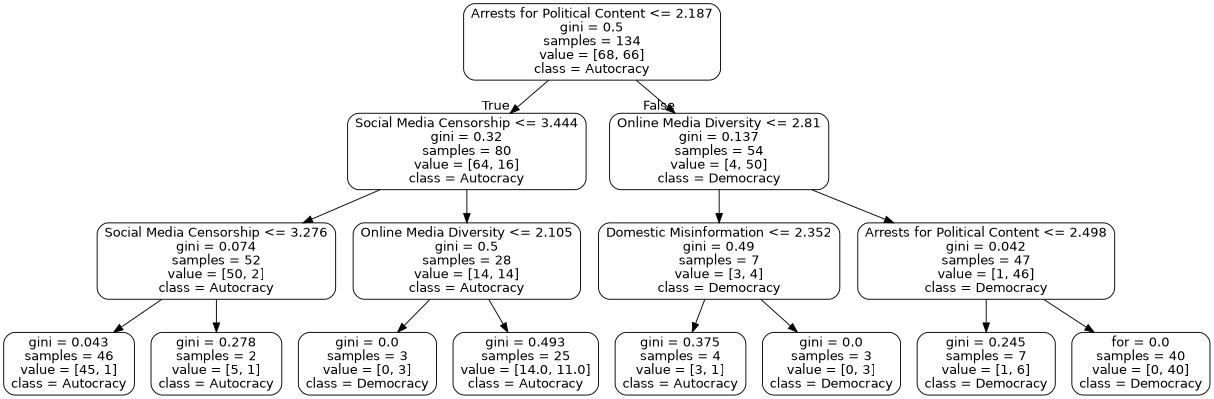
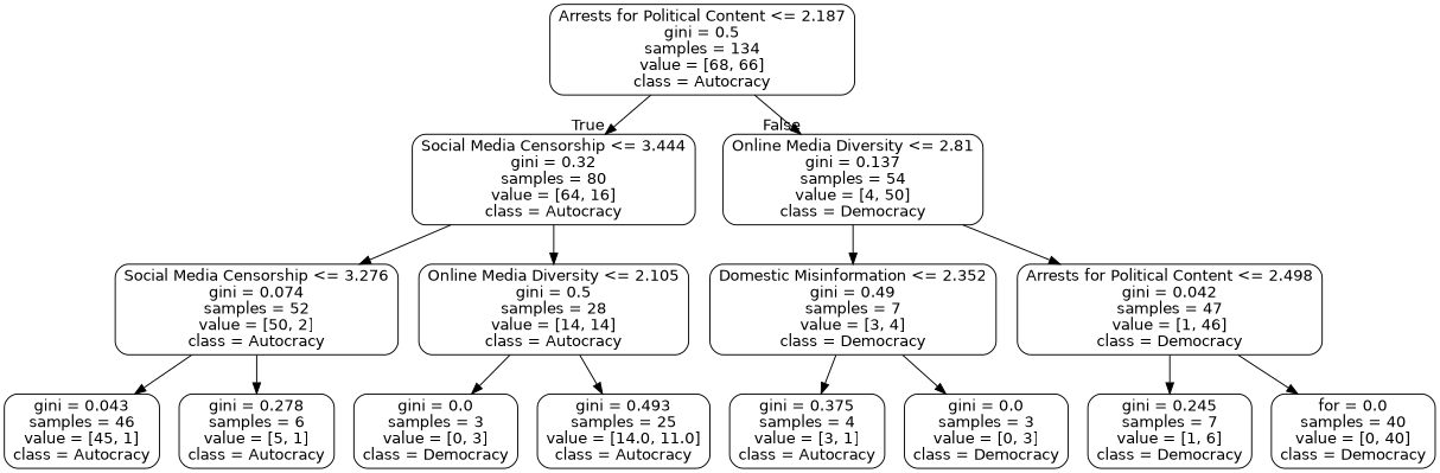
  digraph {
    node [color=black fontname=helvetica shape=box style=rounded]
    edge [fontname=helvetica]
    n1 [label="Arrests for Political Content <= 2.187\ngini = 0.5\nsamples = 134\nvalue = [68, 66]\nclass = Autocracy"]
    n2 [label="Social Media Censorship <= 3.444\ngini = 0.32\nsamples = 80\nvalue = [64, 16]\nclass = Autocracy"]
    n3 [label="Online Media Diversity <= 2.81\ngini = 0.137\nsamples = 54\nvalue = [4, 50]\nclass = Democracy"]
    n4 [label="Social Media Censorship <= 3.276\ngini = 0.074\nsamples = 52\nvalue = [50, 2]\nclass = Autocracy"]
    n5 [label="Online Media Diversity <= 2.105\ngini = 0.5\nsamples = 28\nvalue = [14, 14]\nclass = Autocracy"]
    n6 [label="Domestic Misinformation <= 2.352\ngini = 0.49\nsamples = 7\nvalue = [3, 4]\nclass = Democracy"]
    n7 [label="Arrests for Political Content <= 2.498\ngini = 0.042\nsamples = 47\nvalue = [1, 46]\nclass = Democracy"]
    n8 [label="gini = 0.043\nsamples = 46\nvalue = [45, 1]\nclass = Autocracy"]
-   n9 [label="gini = 0.278\nsamples = 2\nvalue = [5, 1]\nclass = Autocracy"]
+   n9 [label="gini = 0.278\nsamples = 6\nvalue = [5, 1]\nclass = Autocracy"]
    n10 [label="gini = 0.0\nsamples = 3\nvalue = [0, 3]\nclass = Democracy"]
    n11 [label="gini = 0.493\nsamples = 25\nvalue = [14.0, 11.0]\nclass = Autocracy"]
    n12 [label="gini = 0.375\nsamples = 4\nvalue = [3, 1]\nclass = Autocracy"]
    n13 [label="gini = 0.0\nsamples = 3\nvalue = [0, 3]\nclass = Democracy"]
    n14 [label="gini = 0.245\nsamples = 7\nvalue = [1, 6]\nclass = Democracy"]
    n15 [label="for = 0.0\nsamples = 40\nvalue = [0, 40]\nclass = Democracy"]
    n1 -> n2 [headlabel=True labelangle=45 labeldistance=2.5]
    n1 -> n3 [headlabel=False labelangle=-45 labeldistance=2.5]
    n2 -> n4
    n2 -> n5
    n3 -> n6
    n3 -> n7
    n4 -> n8
    n4 -> n9
    n5 -> n10
    n5 -> n11
    n6 -> n12
    n6 -> n13
    n7 -> n14
    n7 -> n15
  }
